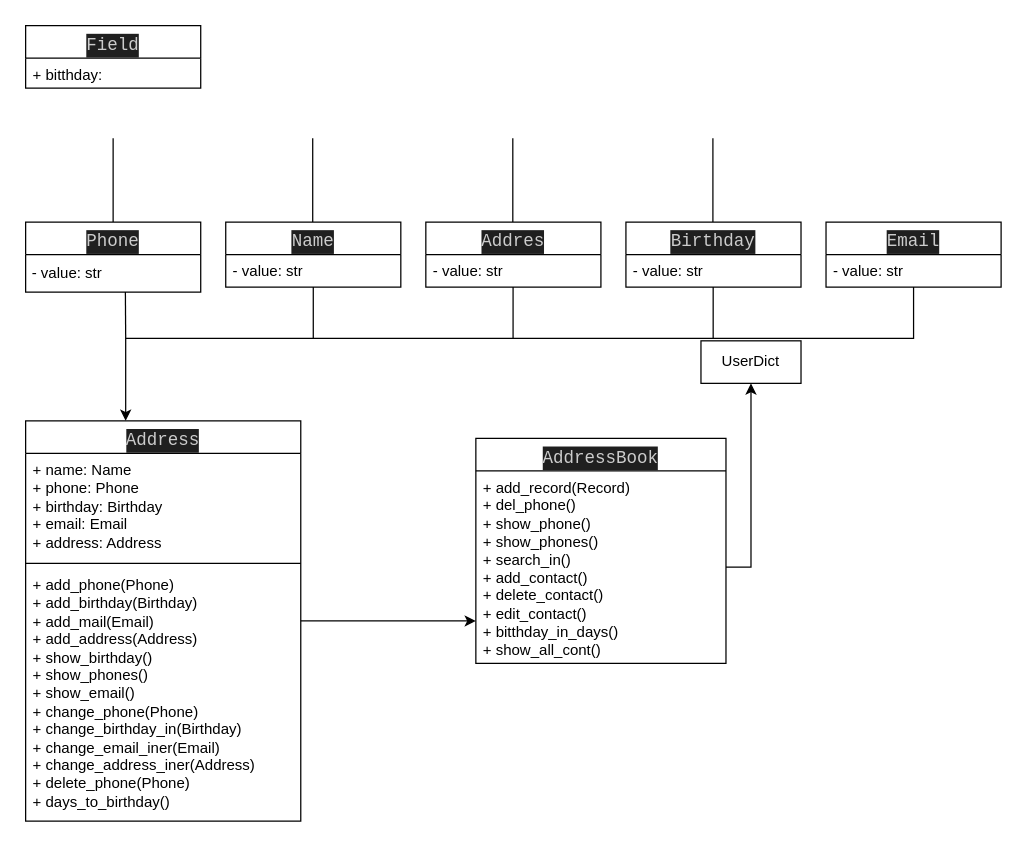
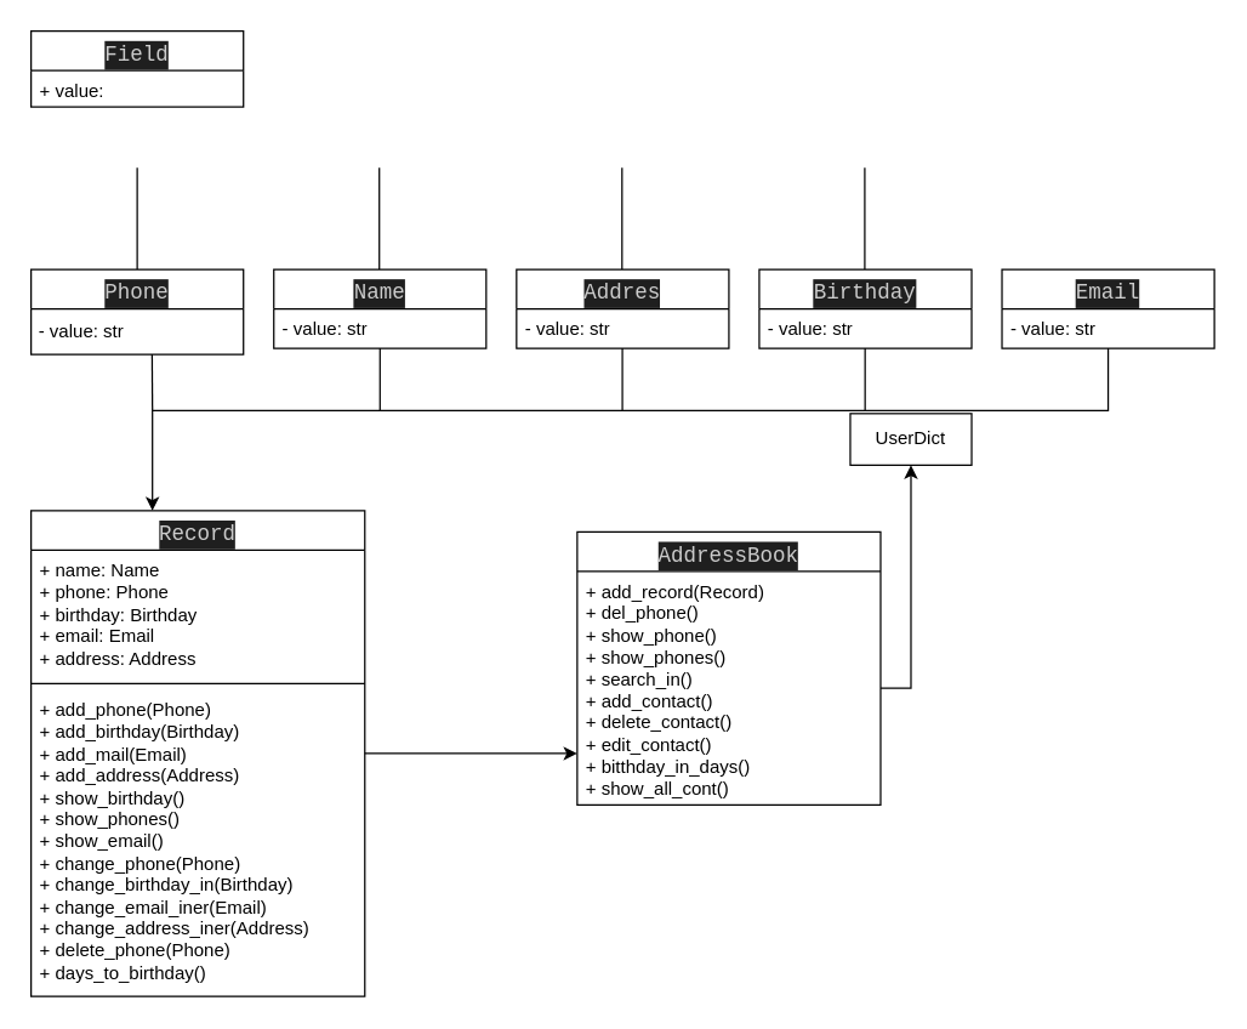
  <mxCell id="0" />
  <mxCell id="1" parent="0" />
  <mxCell id="2" value="&lt;div style=&quot;color: rgb(204, 204, 204); background-color: rgb(31, 31, 31); font-family: Consolas, &amp;quot;Courier New&amp;quot;, monospace; font-weight: normal; font-size: 14px; line-height: 19px;&quot;&gt;AddressBook&lt;/div&gt;" style="swimlane;fontStyle=1;align=center;verticalAlign=top;childLayout=stackLayout;horizontal=1;startSize=26;horizontalStack=0;resizeParent=1;resizeParentMax=0;resizeLast=0;collapsible=1;marginBottom=0;whiteSpace=wrap;html=1;" parent="1" vertex="1"><mxGeometry x="380" y="350" width="200" height="180" as="geometry"><mxRectangle x="30" y="90" width="130" height="30" as="alternateBounds" /></mxGeometry></mxCell>
  <mxCell id="3" value="+&amp;nbsp;add_record(Record)&lt;br&gt;+&amp;nbsp;del_phone()&lt;br&gt;+ show_phone()&lt;br&gt;+ show_phones()&lt;br&gt;+ search_in()&lt;br&gt;+ add_contact()&lt;br&gt;+ delete_contact()&lt;br&gt;+ edit_contact()&lt;br&gt;+ bitthday_in_days()&lt;br&gt;+ show_all_cont()" style="text;strokeColor=none;fillColor=none;align=left;verticalAlign=top;spacingLeft=4;spacingRight=4;overflow=hidden;rotatable=0;points=[[0,0.5],[1,0.5]];portConstraint=eastwest;whiteSpace=wrap;html=1;" parent="2" vertex="1"><mxGeometry y="26" width="200" height="154" as="geometry" /></mxCell>
  <mxCell id="4" style="edgeStyle=orthogonalEdgeStyle;rounded=0;orthogonalLoop=1;jettySize=auto;html=1;" edge="1" parent="1" source="5" target="3"><mxGeometry relative="1" as="geometry"><Array as="points"><mxPoint x="360" y="496" /><mxPoint x="360" y="496" /></Array></mxGeometry></mxCell>
- <mxCell id="5" value="&lt;div style=&quot;color: rgb(204, 204, 204); background-color: rgb(31, 31, 31); font-family: Consolas, &amp;quot;Courier New&amp;quot;, monospace; font-weight: normal; font-size: 14px; line-height: 19px;&quot;&gt;Address&lt;/div&gt;" style="swimlane;fontStyle=1;align=center;verticalAlign=top;childLayout=stackLayout;horizontal=1;startSize=26;horizontalStack=0;resizeParent=1;resizeParentMax=0;resizeLast=0;collapsible=1;marginBottom=0;whiteSpace=wrap;html=1;" parent="1" vertex="1"><mxGeometry x="20" y="336" width="220" height="320" as="geometry"><mxRectangle x="30" y="90" width="130" height="30" as="alternateBounds" /></mxGeometry></mxCell>
+ <mxCell id="5" value="&lt;div style=&quot;color: rgb(204, 204, 204); background-color: rgb(31, 31, 31); font-family: Consolas, &amp;quot;Courier New&amp;quot;, monospace; font-weight: normal; font-size: 14px; line-height: 19px;&quot;&gt;Record&lt;/div&gt;" style="swimlane;fontStyle=1;align=center;verticalAlign=top;childLayout=stackLayout;horizontal=1;startSize=26;horizontalStack=0;resizeParent=1;resizeParentMax=0;resizeLast=0;collapsible=1;marginBottom=0;whiteSpace=wrap;html=1;" parent="1" vertex="1"><mxGeometry x="20" y="336" width="220" height="320" as="geometry"><mxRectangle x="30" y="90" width="130" height="30" as="alternateBounds" /></mxGeometry></mxCell>
  <mxCell id="6" value="&lt;span style=&quot;background-color: initial;&quot;&gt;+ name: Name&lt;br&gt;+ phone: Phone&lt;br&gt;+ birthday: Birthday&lt;br&gt;+ email: Email&lt;br&gt;+ address: Address&lt;br&gt;&lt;/span&gt;" style="text;strokeColor=none;fillColor=none;align=left;verticalAlign=top;spacingLeft=4;spacingRight=4;overflow=hidden;rotatable=0;points=[[0,0.5],[1,0.5]];portConstraint=eastwest;whiteSpace=wrap;html=1;" parent="5" vertex="1"><mxGeometry y="26" width="220" height="84" as="geometry" /></mxCell>
  <mxCell id="7" value="" style="line;strokeWidth=1;fillColor=none;align=left;verticalAlign=middle;spacingTop=-1;spacingLeft=3;spacingRight=3;rotatable=0;labelPosition=right;points=[];portConstraint=eastwest;strokeColor=inherit;" parent="5" vertex="1"><mxGeometry y="110" width="220" height="8" as="geometry" /></mxCell>
  <mxCell id="8" value="+ add_phone(Phone)&lt;br&gt;+ add_birthday(Birthday)&lt;br&gt;+ add_mail(Email)&lt;br&gt;+ add_address(Address)&lt;br&gt;+ show_birthday()&lt;br&gt;+&amp;nbsp;show_phones()&lt;br&gt;+&amp;nbsp;show_email()&lt;br&gt;+&amp;nbsp;change_phone(Phone)&lt;br&gt;+&amp;nbsp;change_birthday_in(Birthday)&lt;br&gt;+&amp;nbsp;change_email_iner(Email)&lt;br&gt;+&amp;nbsp;change_address_iner(Address)&lt;br&gt;+&amp;nbsp;delete_phone(Phone)&lt;br&gt;+&amp;nbsp;days_to_birthday()" style="text;strokeColor=none;fillColor=none;align=left;verticalAlign=top;spacingLeft=4;spacingRight=4;overflow=hidden;rotatable=0;points=[[0,0.5],[1,0.5]];portConstraint=eastwest;whiteSpace=wrap;html=1;" parent="5" vertex="1"><mxGeometry y="118" width="220" height="202" as="geometry" /></mxCell>
  <mxCell id="9" value="&lt;div style=&quot;color: rgb(204, 204, 204); background-color: rgb(31, 31, 31); font-family: Consolas, &amp;quot;Courier New&amp;quot;, monospace; font-weight: normal; font-size: 14px; line-height: 19px;&quot;&gt;Phone&lt;/div&gt;" style="swimlane;fontStyle=1;align=center;verticalAlign=top;childLayout=stackLayout;horizontal=1;startSize=26;horizontalStack=0;resizeParent=1;resizeParentMax=0;resizeLast=0;collapsible=1;marginBottom=0;whiteSpace=wrap;html=1;" parent="1" vertex="1"><mxGeometry x="20" y="177" width="140" height="56" as="geometry"><mxRectangle x="30" y="90" width="130" height="30" as="alternateBounds" /></mxGeometry></mxCell>
  <mxCell id="10" value="&amp;nbsp;- value: str" style="text;html=1;align=left;verticalAlign=middle;resizable=0;points=[];autosize=1;strokeColor=none;fillColor=none;" vertex="1" parent="9"><mxGeometry y="26" width="140" height="30" as="geometry" /></mxCell>
  <mxCell id="11" value="&lt;div style=&quot;color: rgb(204, 204, 204); background-color: rgb(31, 31, 31); font-family: Consolas, &amp;quot;Courier New&amp;quot;, monospace; font-weight: normal; font-size: 14px; line-height: 19px;&quot;&gt;Name&lt;/div&gt;" style="swimlane;fontStyle=1;align=center;verticalAlign=top;childLayout=stackLayout;horizontal=1;startSize=26;horizontalStack=0;resizeParent=1;resizeParentMax=0;resizeLast=0;collapsible=1;marginBottom=0;whiteSpace=wrap;html=1;" parent="1" vertex="1"><mxGeometry x="180" y="177" width="140" height="52" as="geometry"><mxRectangle x="30" y="90" width="130" height="30" as="alternateBounds" /></mxGeometry></mxCell>
  <mxCell id="12" value="- value: str" style="text;strokeColor=none;fillColor=none;align=left;verticalAlign=top;spacingLeft=4;spacingRight=4;overflow=hidden;rotatable=0;points=[[0,0.5],[1,0.5]];portConstraint=eastwest;whiteSpace=wrap;html=1;" parent="11" vertex="1"><mxGeometry y="26" width="140" height="26" as="geometry" /></mxCell>
  <mxCell id="13" value="&lt;div style=&quot;color: rgb(204, 204, 204); background-color: rgb(31, 31, 31); font-family: Consolas, &amp;quot;Courier New&amp;quot;, monospace; font-weight: normal; font-size: 14px; line-height: 19px;&quot;&gt;Birthday&lt;/div&gt;" style="swimlane;fontStyle=1;align=center;verticalAlign=top;childLayout=stackLayout;horizontal=1;startSize=26;horizontalStack=0;resizeParent=1;resizeParentMax=0;resizeLast=0;collapsible=1;marginBottom=0;whiteSpace=wrap;html=1;" parent="1" vertex="1"><mxGeometry x="500" y="177" width="140" height="52" as="geometry"><mxRectangle x="30" y="90" width="130" height="30" as="alternateBounds" /></mxGeometry></mxCell>
  <mxCell id="14" value="- value: str" style="text;strokeColor=none;fillColor=none;align=left;verticalAlign=top;spacingLeft=4;spacingRight=4;overflow=hidden;rotatable=0;points=[[0,0.5],[1,0.5]];portConstraint=eastwest;whiteSpace=wrap;html=1;" parent="13" vertex="1"><mxGeometry y="26" width="140" height="26" as="geometry" /></mxCell>
  <mxCell id="15" value="&lt;div style=&quot;color: rgb(204, 204, 204); background-color: rgb(31, 31, 31); font-family: Consolas, &amp;quot;Courier New&amp;quot;, monospace; font-weight: normal; font-size: 14px; line-height: 19px;&quot;&gt;Addres&lt;/div&gt;" style="swimlane;fontStyle=1;align=center;verticalAlign=top;childLayout=stackLayout;horizontal=1;startSize=26;horizontalStack=0;resizeParent=1;resizeParentMax=0;resizeLast=0;collapsible=1;marginBottom=0;whiteSpace=wrap;html=1;" parent="1" vertex="1"><mxGeometry x="340" y="177" width="140" height="52" as="geometry"><mxRectangle x="30" y="90" width="130" height="30" as="alternateBounds" /></mxGeometry></mxCell>
  <mxCell id="16" value="- value: str" style="text;strokeColor=none;fillColor=none;align=left;verticalAlign=top;spacingLeft=4;spacingRight=4;overflow=hidden;rotatable=0;points=[[0,0.5],[1,0.5]];portConstraint=eastwest;whiteSpace=wrap;html=1;" parent="15" vertex="1"><mxGeometry y="26" width="140" height="26" as="geometry" /></mxCell>
  <mxCell id="17" style="edgeStyle=orthogonalEdgeStyle;rounded=0;orthogonalLoop=1;jettySize=auto;html=1;" edge="1" parent="1" source="18"><mxGeometry relative="1" as="geometry"><mxPoint x="100" y="336" as="targetPoint" /><Array as="points"><mxPoint x="730" y="270" /><mxPoint x="100" y="270" /></Array></mxGeometry></mxCell>
  <mxCell id="18" value="&lt;div style=&quot;color: rgb(204, 204, 204); background-color: rgb(31, 31, 31); font-family: Consolas, &amp;quot;Courier New&amp;quot;, monospace; font-weight: normal; font-size: 14px; line-height: 19px;&quot;&gt;Email&lt;/div&gt;" style="swimlane;fontStyle=1;align=center;verticalAlign=top;childLayout=stackLayout;horizontal=1;startSize=26;horizontalStack=0;resizeParent=1;resizeParentMax=0;resizeLast=0;collapsible=1;marginBottom=0;whiteSpace=wrap;html=1;" parent="1" vertex="1"><mxGeometry x="660" y="177" width="140" height="52" as="geometry"><mxRectangle x="30" y="90" width="130" height="30" as="alternateBounds" /></mxGeometry></mxCell>
  <mxCell id="19" value="- value: str" style="text;strokeColor=none;fillColor=none;align=left;verticalAlign=top;spacingLeft=4;spacingRight=4;overflow=hidden;rotatable=0;points=[[0,0.5],[1,0.5]];portConstraint=eastwest;whiteSpace=wrap;html=1;" parent="18" vertex="1"><mxGeometry y="26" width="140" height="26" as="geometry" /></mxCell>
  <mxCell id="20" value="&lt;div style=&quot;color: rgb(204, 204, 204); background-color: rgb(31, 31, 31); font-family: Consolas, &amp;quot;Courier New&amp;quot;, monospace; font-weight: normal; font-size: 14px; line-height: 19px;&quot;&gt;Field&lt;/div&gt;" style="swimlane;fontStyle=1;align=center;verticalAlign=top;childLayout=stackLayout;horizontal=1;startSize=26;horizontalStack=0;resizeParent=1;resizeParentMax=0;resizeLast=0;collapsible=1;marginBottom=0;whiteSpace=wrap;html=1;" parent="1" vertex="1"><mxGeometry x="20" y="20" width="140" height="50" as="geometry"><mxRectangle x="30" y="90" width="130" height="30" as="alternateBounds" /></mxGeometry></mxCell>
- <mxCell id="21" value="+ bitthday&lt;span style=&quot;background-color: initial;&quot;&gt;:&amp;nbsp;&lt;/span&gt;" style="text;strokeColor=none;fillColor=none;align=left;verticalAlign=top;spacingLeft=4;spacingRight=4;overflow=hidden;rotatable=0;points=[[0,0.5],[1,0.5]];portConstraint=eastwest;whiteSpace=wrap;html=1;" parent="20" vertex="1"><mxGeometry y="26" width="140" height="24" as="geometry" /></mxCell>
+ <mxCell id="21" value="+ value&lt;span style=&quot;background-color: initial;&quot;&gt;:&amp;nbsp;&lt;/span&gt;" style="text;strokeColor=none;fillColor=none;align=left;verticalAlign=top;spacingLeft=4;spacingRight=4;overflow=hidden;rotatable=0;points=[[0,0.5],[1,0.5]];portConstraint=eastwest;whiteSpace=wrap;html=1;" parent="20" vertex="1"><mxGeometry y="26" width="140" height="24" as="geometry" /></mxCell>
  <mxCell id="22" value="UserDict" style="rounded=0;whiteSpace=wrap;html=1;" vertex="1" parent="1"><mxGeometry x="560" y="272" width="80" height="34" as="geometry" /></mxCell>
  <mxCell id="23" value="" style="endArrow=none;html=1;rounded=0;entryX=0.5;entryY=1;entryDx=0;entryDy=0;" edge="1" parent="1" target="11"><mxGeometry width="50" height="50" relative="1" as="geometry"><mxPoint x="250" y="270" as="sourcePoint" /><mxPoint x="330" y="210" as="targetPoint" /></mxGeometry></mxCell>
  <mxCell id="24" value="" style="endArrow=none;html=1;rounded=0;entryX=0.5;entryY=1;entryDx=0;entryDy=0;" edge="1" parent="1"><mxGeometry width="50" height="50" relative="1" as="geometry"><mxPoint x="409.76" y="270" as="sourcePoint" /><mxPoint x="409.76" y="229" as="targetPoint" /></mxGeometry></mxCell>
  <mxCell id="25" value="" style="endArrow=none;html=1;rounded=0;entryX=0.5;entryY=1;entryDx=0;entryDy=0;" edge="1" parent="1"><mxGeometry width="50" height="50" relative="1" as="geometry"><mxPoint x="100" y="270" as="sourcePoint" /><mxPoint x="99.76" y="233" as="targetPoint" /></mxGeometry></mxCell>
  <mxCell id="26" value="" style="endArrow=none;html=1;rounded=0;entryX=0.5;entryY=1;entryDx=0;entryDy=0;" edge="1" parent="1"><mxGeometry width="50" height="50" relative="1" as="geometry"><mxPoint x="569.76" y="270" as="sourcePoint" /><mxPoint x="569.76" y="229" as="targetPoint" /></mxGeometry></mxCell>
  <mxCell id="27" value="" style="endArrow=none;html=1;rounded=0;" edge="1" parent="1"><mxGeometry width="50" height="50" relative="1" as="geometry"><mxPoint x="89.96" y="177" as="sourcePoint" /><mxPoint x="89.96" y="110" as="targetPoint" /></mxGeometry></mxCell>
  <mxCell id="28" value="" style="endArrow=none;html=1;rounded=0;" edge="1" parent="1"><mxGeometry width="50" height="50" relative="1" as="geometry"><mxPoint x="249.55" y="177" as="sourcePoint" /><mxPoint x="249.55" y="110" as="targetPoint" /></mxGeometry></mxCell>
  <mxCell id="29" value="" style="endArrow=none;html=1;rounded=0;" edge="1" parent="1"><mxGeometry width="50" height="50" relative="1" as="geometry"><mxPoint x="409.55" y="177" as="sourcePoint" /><mxPoint x="409.55" y="110" as="targetPoint" /></mxGeometry></mxCell>
  <mxCell id="30" value="" style="endArrow=none;html=1;rounded=0;" edge="1" parent="1"><mxGeometry width="50" height="50" relative="1" as="geometry"><mxPoint x="569.55" y="177" as="sourcePoint" /><mxPoint x="569.55" y="110" as="targetPoint" /></mxGeometry></mxCell>
  <mxCell id="31" style="edgeStyle=orthogonalEdgeStyle;rounded=0;orthogonalLoop=1;jettySize=auto;html=1;entryX=0.5;entryY=1;entryDx=0;entryDy=0;" edge="1" parent="1" source="3" target="22"><mxGeometry relative="1" as="geometry" /></mxCell>
